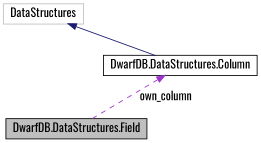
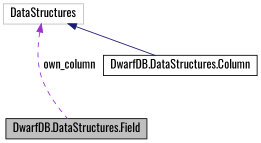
  digraph {
    fontname=Oswald
    node [color=black fillcolor=white fontname=Oswald fontsize=14 shape=record style=filled]
    edge [dir=back fontname=Oswald fontsize=14 labelfontname=Helvetica labelfontsize=14]
    n1 [fillcolor=grey75 fontcolor=black height=0.2 label="DwarfDB.DataStructures.Field" width=0.4]
    n2 [height=0.2 label="DwarfDB.DataStructures.Column" width=0.4]
    n3 [color=grey75 height=0.2 label=DataStructures width=0.4]
-   n2 -> n1 [color=darkorchid3 label=" own_column" style=dashed]
+   n3 -> n1 [color=darkorchid3 label=" own_column" style=dashed]
    n3 -> n2 [color=midnightblue style=solid]
  }
